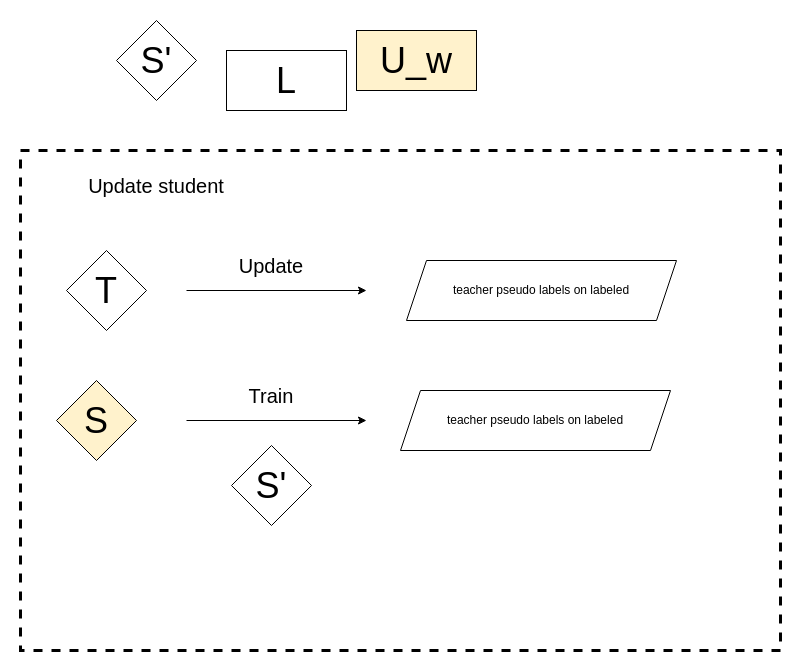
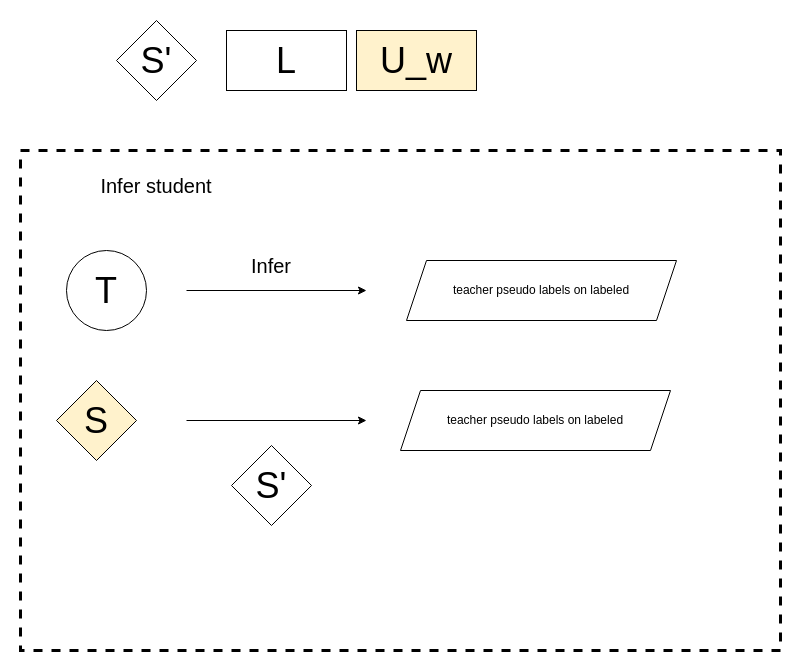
  <mxCell id="0" />
  <mxCell id="1" parent="0" />
  <mxCell id="2" value="" style="rounded=0;whiteSpace=wrap;html=1;fontSize=20;dashed=1;fillColor=none;strokeWidth=3;" vertex="1" parent="1"><mxGeometry x="20" y="150" width="760" height="500" as="geometry" /></mxCell>
  <mxCell id="3" value="&lt;span style=&quot;font-size: 36px;&quot;&gt;S&lt;/span&gt;" style="rhombus;whiteSpace=wrap;html=1;fillColor=#fff2cc;" vertex="1" parent="1"><mxGeometry x="56" y="380" width="80" height="80" as="geometry" /></mxCell>
- <mxCell id="4" value="&lt;span style=&quot;font-size: 36px;&quot;&gt;T&lt;/span&gt;" style="rhombus;whiteSpace=wrap;html=1;" vertex="1" parent="1"><mxGeometry x="66" y="250" width="80" height="80" as="geometry" /></mxCell>
- <mxCell id="5" value="&lt;span style=&quot;font-size: 36px;&quot;&gt;L&lt;/span&gt;" style="rounded=0;whiteSpace=wrap;html=1;" vertex="1" parent="1"><mxGeometry x="226" y="50" width="120" height="60" as="geometry" /></mxCell>
+ <mxCell id="4" value="&lt;span style=&quot;font-size: 36px;&quot;&gt;T&lt;/span&gt;" style="ellipse;whiteSpace=wrap;html=1;" vertex="1" parent="1"><mxGeometry x="66" y="250" width="80" height="80" as="geometry" /></mxCell>
+ <mxCell id="5" value="&lt;span style=&quot;font-size: 36px;&quot;&gt;L&lt;/span&gt;" style="rounded=0;whiteSpace=wrap;html=1;" vertex="1" parent="1"><mxGeometry x="226" y="30" width="120" height="60" as="geometry" /></mxCell>
  <mxCell id="6" value="&lt;span style=&quot;font-size: 36px;&quot;&gt;U_w&lt;/span&gt;" style="rounded=0;whiteSpace=wrap;html=1;align=center;fillColor=#fff2cc;" vertex="1" parent="1"><mxGeometry x="356" y="30" width="120" height="60" as="geometry" /></mxCell>
  <mxCell id="7" value="teacher pseudo labels on labeled" style="shape=parallelogram;perimeter=parallelogramPerimeter;whiteSpace=wrap;html=1;fixedSize=1;" vertex="1" parent="1"><mxGeometry x="406" y="260" width="270" height="60" as="geometry" /></mxCell>
  <mxCell id="8" value="" style="endArrow=classic;html=1;rounded=0;" edge="1" parent="1"><mxGeometry width="50" height="50" relative="1" as="geometry"><mxPoint x="186" y="290" as="sourcePoint" /><mxPoint x="366" y="290" as="targetPoint" /></mxGeometry></mxCell>
- <mxCell id="9" value="&lt;font style=&quot;font-size: 20px;&quot;&gt;Update&lt;/font&gt;" style="text;html=1;strokeColor=none;fillColor=none;align=center;verticalAlign=middle;whiteSpace=wrap;rounded=0;" vertex="1" parent="1"><mxGeometry x="216" y="250" width="110" height="30" as="geometry" /></mxCell>
+ <mxCell id="9" value="&lt;font style=&quot;font-size: 20px;&quot;&gt;Infer&lt;/font&gt;" style="text;html=1;strokeColor=none;fillColor=none;align=center;verticalAlign=middle;whiteSpace=wrap;rounded=0;" vertex="1" parent="1"><mxGeometry x="216" y="250" width="110" height="30" as="geometry" /></mxCell>
  <mxCell id="10" value="&lt;font style=&quot;font-size: 36px;&quot;&gt;S'&lt;/font&gt;" style="rhombus;whiteSpace=wrap;html=1;" vertex="1" parent="1"><mxGeometry x="116" y="20" width="80" height="80" as="geometry" /></mxCell>
- <mxCell id="11" value="Update student" style="text;html=1;strokeColor=none;fillColor=none;align=center;verticalAlign=middle;whiteSpace=wrap;rounded=0;dashed=1;fontSize=20;" vertex="1" parent="1"><mxGeometry x="41" y="170" width="230" height="30" as="geometry" /></mxCell>
+ <mxCell id="11" value="Infer student" style="text;html=1;strokeColor=none;fillColor=none;align=center;verticalAlign=middle;whiteSpace=wrap;rounded=0;dashed=1;fontSize=20;" vertex="1" parent="1"><mxGeometry x="41" y="170" width="230" height="30" as="geometry" /></mxCell>
  <mxCell id="12" value="" style="endArrow=classic;html=1;rounded=0;" edge="1" parent="1"><mxGeometry width="50" height="50" relative="1" as="geometry"><mxPoint x="186" y="420" as="sourcePoint" /><mxPoint x="366" y="420" as="targetPoint" /></mxGeometry></mxCell>
- <mxCell id="13" value="&lt;span style=&quot;font-size: 20px;&quot;&gt;Train&lt;/span&gt;" style="text;html=1;strokeColor=none;fillColor=none;align=center;verticalAlign=middle;whiteSpace=wrap;rounded=0;" vertex="1" parent="1"><mxGeometry x="216" y="380" width="110" height="30" as="geometry" /></mxCell>
  <mxCell id="14" value="teacher pseudo labels on labeled" style="shape=parallelogram;perimeter=parallelogramPerimeter;whiteSpace=wrap;html=1;fixedSize=1;" vertex="1" parent="1"><mxGeometry x="400" y="390" width="270" height="60" as="geometry" /></mxCell>
  <mxCell id="15" value="&lt;font style=&quot;font-size: 36px;&quot;&gt;S'&lt;/font&gt;" style="rhombus;whiteSpace=wrap;html=1;" vertex="1" parent="1"><mxGeometry x="231" y="445" width="80" height="80" as="geometry" /></mxCell>
